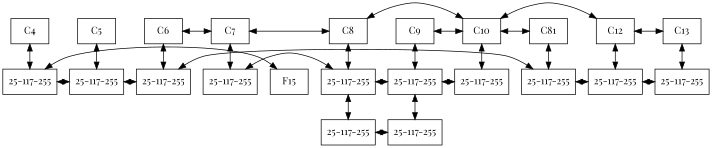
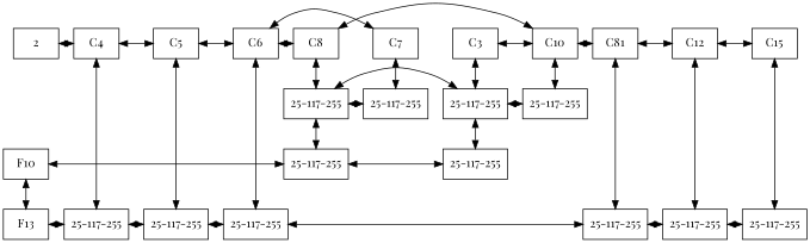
  digraph {
    fontname="Playfair Display"
    rankdir=UD
    node [fontname="Playfair Display" group=0 shape=box]
    edge [dir=both fontname="Playfair Display"]
+   n1 [label=2 rankdir=LR]
    n2 [group=5 label=C4 rankdir=LR]
    n3 [group=6 label=C5 rankdir=LR]
    n4 [group=7 label=C6 rankdir=LR]
    n5 [group=8 label=C7 rankdir=LR]
    n6 [group=9 label=C8 rankdir=LR]
-   n7 [group=10 label=C9 rankdir=LR]
+   n7 [group=10 label=C3 rankdir=LR]
    n8 [group=11 label=C10 rankdir=LR]
    n9 [group=12 label=C81 rankdir=LR]
    n10 [group=13 label=C12 rankdir=LR]
-   n11 [group=14 label=C13 rankdir=LR]
+   n11 [group=14 label=C15 rankdir=LR]
    n12 [group=8 label="25-117-255"]
    n13 [group=9 label="25-117-255"]
    n14 [group=10 label="25-117-255"]
    n15 [group=11 label="25-117-255"]
+   n16 [label=F10]
    n17 [group=9 label="25-117-255"]
    n18 [group=10 label="25-117-255"]
-   n19 [label=F15]
+   n19 [label=F13]
    n20 [group=5 label="25-117-255"]
    n21 [group=6 label="25-117-255"]
    n22 [group=7 label="25-117-255"]
    n23 [group=12 label="25-117-255"]
    n24 [group=13 label="25-117-255"]
    n25 [group=14 label="25-117-255"]
    subgraph sub_1 {
      rank=min
+     n1
      n2
      n3
      n4
      n5
      n6
      n7
      n8
      n9
      n10
      n11
    }
    subgraph sub_2 {
      rank=same
+     n1
      n2
      n3
      n4
      n5
      n6
      n7
      n8
      n9
      n10
      n11
    }
    subgraph sub_3 {
      rank=same
      n12
      n13
      n14
      n15
    }
    subgraph sub_4 {
      rank=same
+     n16
      n17
      n18
    }
    subgraph sub_5 {
      rank=same
      n19
      n20
      n21
      n22
      n23
      n24
      n25
    }
+   n1 -> n2
+   n2 -> n3
    n2 -> n20
+   n3 -> n4
    n3 -> n21
    n4 -> n5
    n4 -> n22
-   n5 -> n6
+   n4 -> n6
    n5 -> n12
    n6 -> n8
    n6 -> n13
    n7 -> n8
    n7 -> n14
    n8 -> n9
    n8 -> n15
-   n8 -> n10
+   n9 -> n10
    n9 -> n23
    n10 -> n11
    n10 -> n24
    n11 -> n25
    n12 -> n13
    n13 -> n14
    n13 -> n17
    n14 -> n15
    n14 -> n18
+   n16 -> n17
+   n16 -> n19
    n17 -> n18
    n19 -> n20
    n20 -> n21
    n21 -> n22
    n22 -> n23
    n23 -> n24
    n24 -> n25
  }
